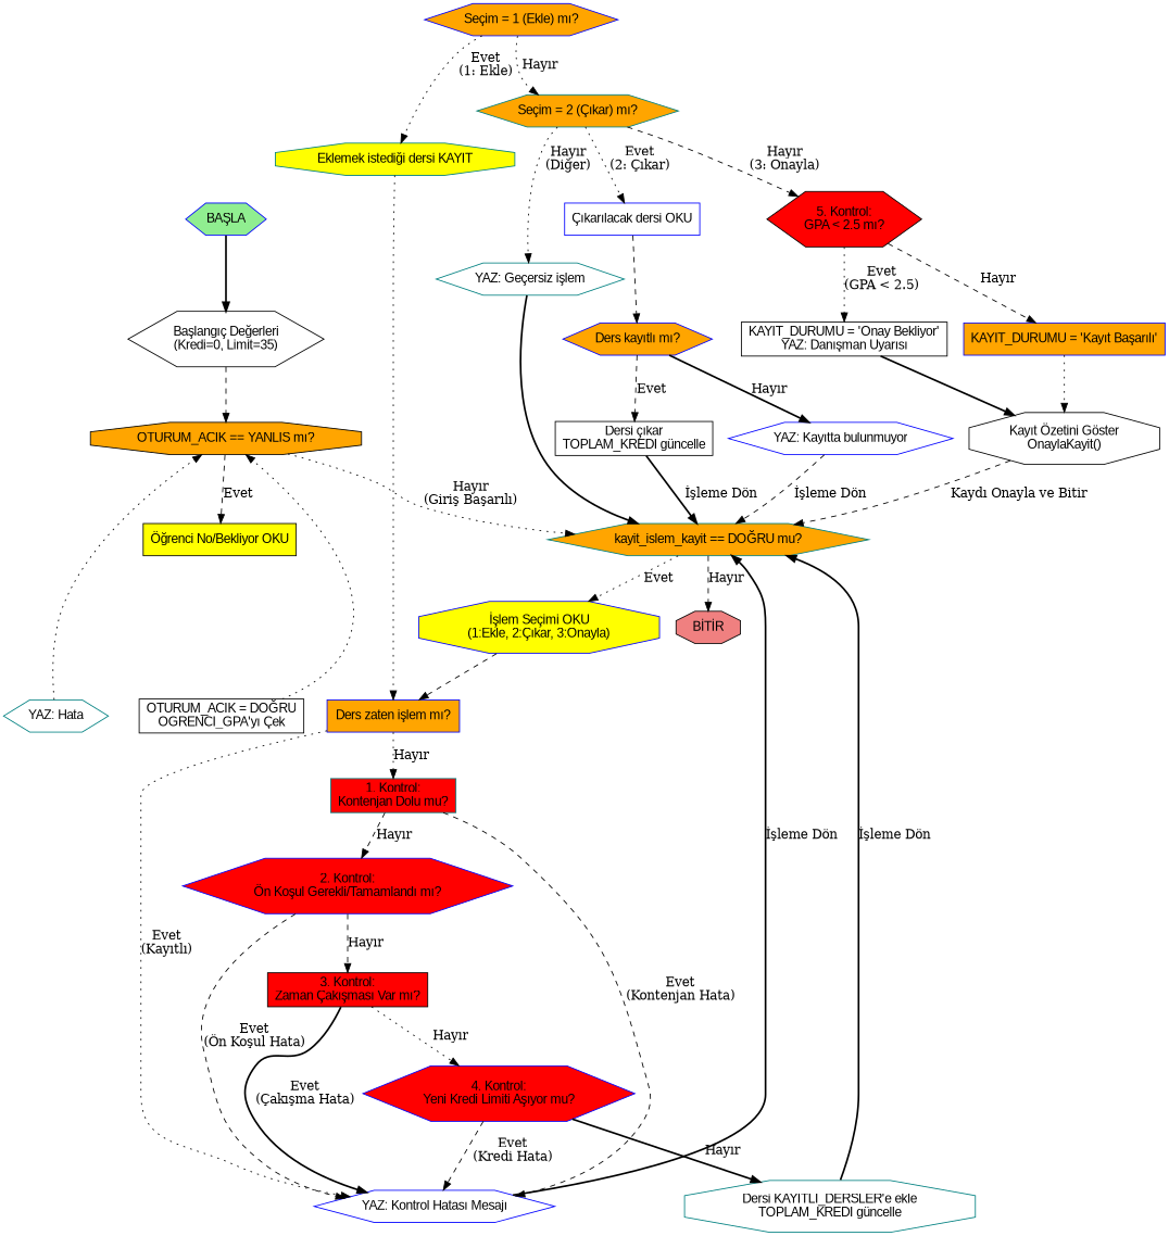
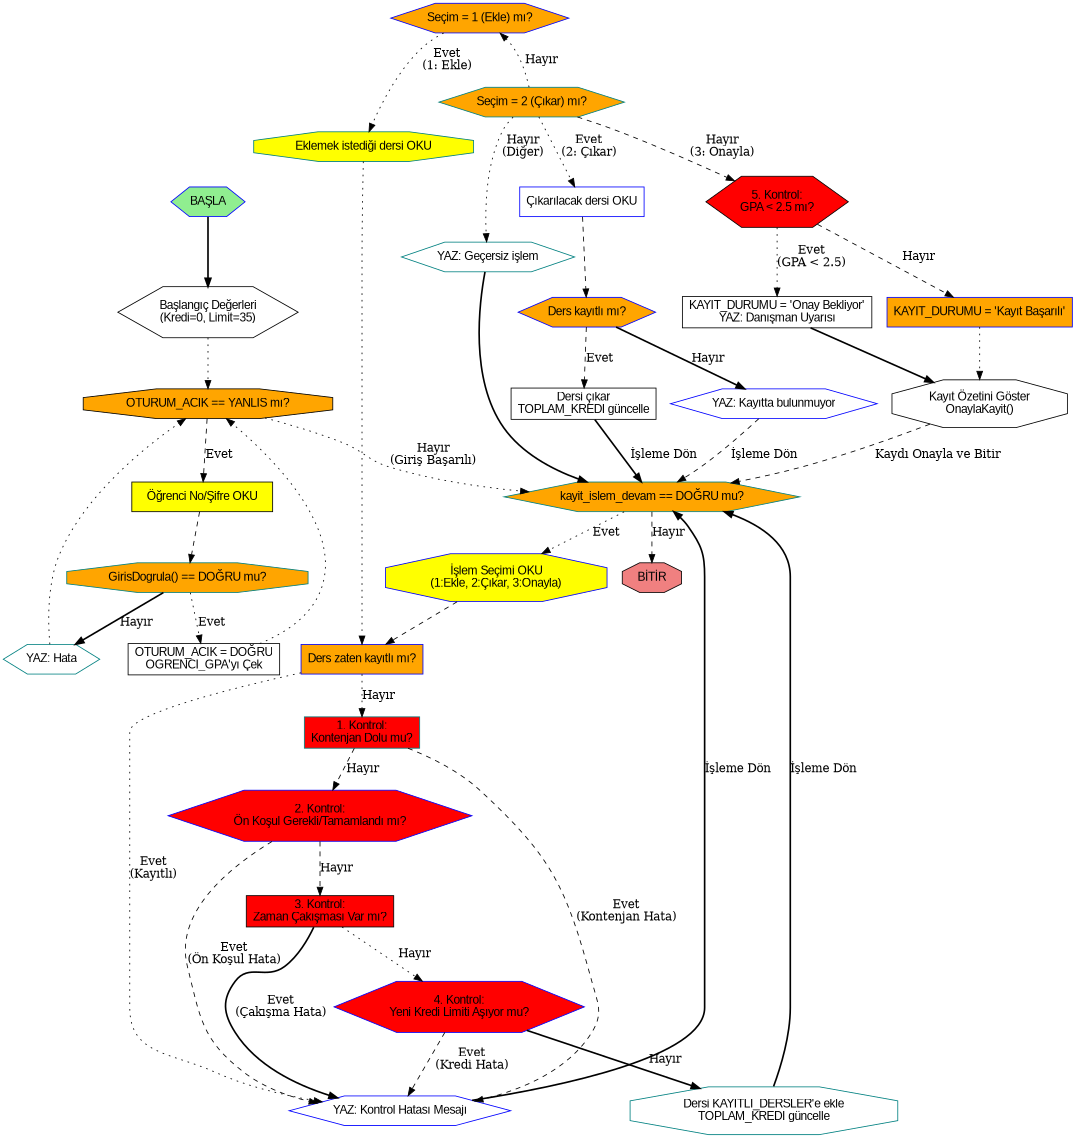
  digraph {
    rankdir=TB
    node [color=blue fillcolor=white fontname=Arial shape=hexagon style=filled]
    edge [style=dotted]
    n1 [fillcolor=lightgreen label="BAŞLA"]
    n2 [color=black label="Başlangıç Değerleri\n(Kredi=0, Limit=35)"]
    n3 [color=black fillcolor=orange label="OTURUM_ACIK == YANLIS mı?" shape=octagon]
-   n4 [color=black fillcolor=yellow label="Öğrenci No/Bekliyor OKU" shape=box]
-   n5 [color=teal fillcolor=orange label="kayit_islem_kayit == DOĞRU mu?"]
+   n4 [color=black fillcolor=yellow label="Öğrenci No/Şifre OKU" shape=box]
+   n5 [color=teal fillcolor=orange label="kayit_islem_devam == DOĞRU mu?"]
+   n6 [color=teal fillcolor=orange label="GirisDogrula() == DOĞRU mu?" shape=octagon]
    n7 [fillcolor=yellow label="İşlem Seçimi OKU\n(1:Ekle, 2:Çıkar, 3:Onayla)" shape=octagon]
    n8 [color=black fillcolor=lightcoral label="BİTİR" shape=octagon]
    n9 [color=black label="OTURUM_ACIK = DOĞRU\nOGRENCI_GPA'yı Çek" shape=box]
    n10 [color=teal label="YAZ: Hata"]
-   n11 [fillcolor=orange label="Ders zaten işlem mı?" shape=box]
+   n11 [fillcolor=orange label="Ders zaten kayıtlı mı?" shape=box]
    n12 [fillcolor=orange label="Seçim = 1 (Ekle) mı?"]
    n13 [color=teal fillcolor=orange label="Seçim = 2 (Çıkar) mı?"]
-   n14 [color=teal fillcolor=yellow label="Eklemek istediği dersi KAYIT" shape=octagon]
+   n14 [color=teal fillcolor=yellow label="Eklemek istediği dersi OKU" shape=octagon]
    n15 [color=teal label="YAZ: Geçersiz işlem"]
    n16 [label="Çıkarılacak dersi OKU" shape=box]
    n17 [color=black fillcolor=red label="5. Kontrol:\nGPA < 2.5 mı?"]
    n18 [fillcolor=orange label="Ders kayıtlı mı?"]
    n19 [color=black label="KAYIT_DURUMU = 'Onay Bekliyor'\nYAZ: Danışman Uyarısı" shape=box]
    n20 [fillcolor=orange label="KAYIT_DURUMU = 'Kayıt Başarılı'" shape=box]
    n21 [color=teal fillcolor=red label="1. Kontrol:\nKontenjan Dolu mu?" shape=box]
    n22 [label="YAZ: Kontrol Hatası Mesajı"]
    n23 [fillcolor=red label="2. Kontrol:\nÖn Koşul Gerekli/Tamamlandı mı?"]
    n24 [color=black fillcolor=red label="3. Kontrol:\nZaman Çakışması Var mı?" shape=box]
    n25 [fillcolor=red label="4. Kontrol:\nYeni Kredi Limiti Aşıyor mu?"]
    n26 [color=teal label="Dersi KAYITLI_DERSLER'e ekle\nTOPLAM_KREDI güncelle" shape=octagon]
    n27 [color=black label="Dersi çıkar\nTOPLAM_KREDI güncelle" shape=box]
    n28 [label="YAZ: Kayıtta bulunmuyor"]
    n29 [color=black label="Kayıt Özetini Göster\nOnaylaKayit()" shape=octagon]
    n1 -> n2 [style=bold]
-   n2 -> n3 [style=dashed]
+   n2 -> n3
    n3 -> n4 [label=Evet style=dashed]
    n3 -> n5 [label="Hayır\n(Giriş Başarılı)"]
+   n4 -> n6 [style=dashed]
    n5 -> n7 [label=Evet]
    n5 -> n8 [label="Hayır" style=dashed]
+   n6 -> n9 [label=Evet]
+   n6 -> n10 [label="Hayır" style=bold]
    n7 -> n11 [style=dashed]
    n9 -> n3
    n10 -> n3
    n11 -> n21 [label="Hayır"]
    n11 -> n22 [label="Evet\n(Kayıtlı)"]
-   n12 -> n13 [label="Hayır"]
+   n13 -> n12 [label="Hayır"]
    n12 -> n14 [label="Evet\n(1: Ekle)"]
    n13 -> n15 [label="Hayır\n(Diğer)"]
    n13 -> n16 [label="Evet\n(2: Çıkar)"]
    n13 -> n17 [label="Hayır\n(3: Onayla)" style=dashed]
    n14 -> n11
    n15 -> n5 [style=bold]
    n16 -> n18 [style=dashed]
    n17 -> n19 [label="Evet\n(GPA < 2.5)"]
    n17 -> n20 [label="Hayır" style=dashed]
    n18 -> n27 [label=Evet style=dashed]
    n18 -> n28 [label="Hayır" style=bold]
    n19 -> n29 [style=bold]
    n20 -> n29
    n21 -> n22 [label="Evet\n(Kontenjan Hata)" style=dashed]
    n21 -> n23 [label="Hayır" style=dashed]
    n22 -> n5 [label="İşleme Dön" style=bold]
    n23 -> n22 [label="Evet\n(Ön Koşul Hata)" style=dashed]
    n23 -> n24 [label="Hayır" style=dashed]
    n24 -> n22 [label="Evet\n(Çakışma Hata)" style=bold]
    n24 -> n25 [label="Hayır"]
    n25 -> n22 [label="Evet\n(Kredi Hata)" style=dashed]
    n25 -> n26 [label="Hayır" style=bold]
    n26 -> n5 [label="İşleme Dön" style=bold]
    n27 -> n5 [label="İşleme Dön" style=bold]
    n28 -> n5 [label="İşleme Dön" style=dashed]
    n29 -> n5 [label="Kaydı Onayla ve Bitir" style=dashed]
  }
